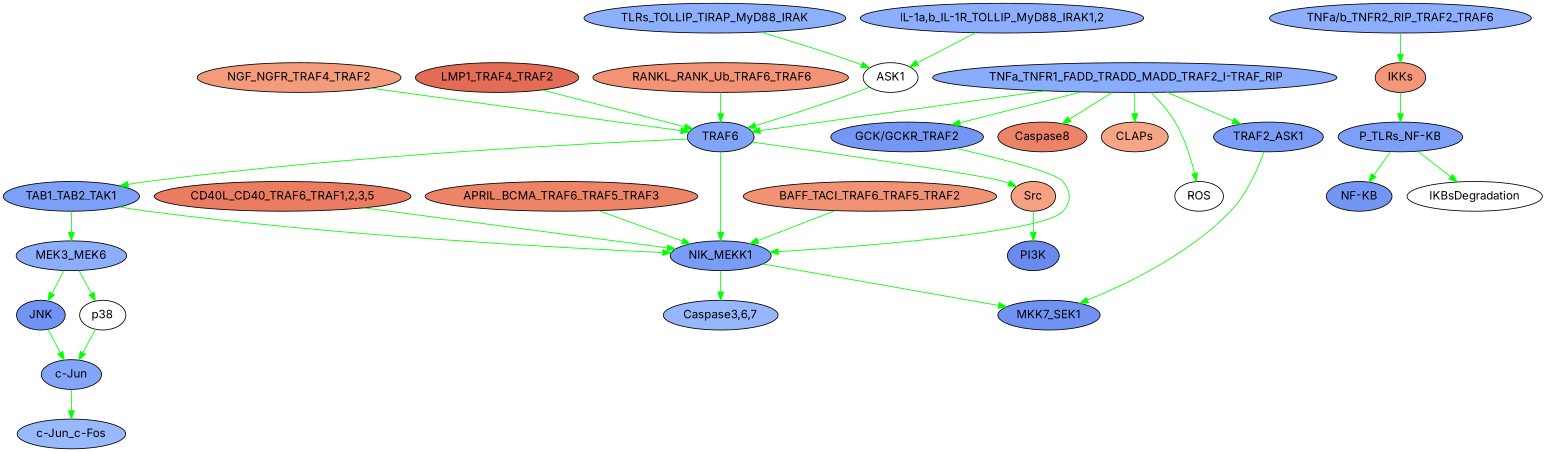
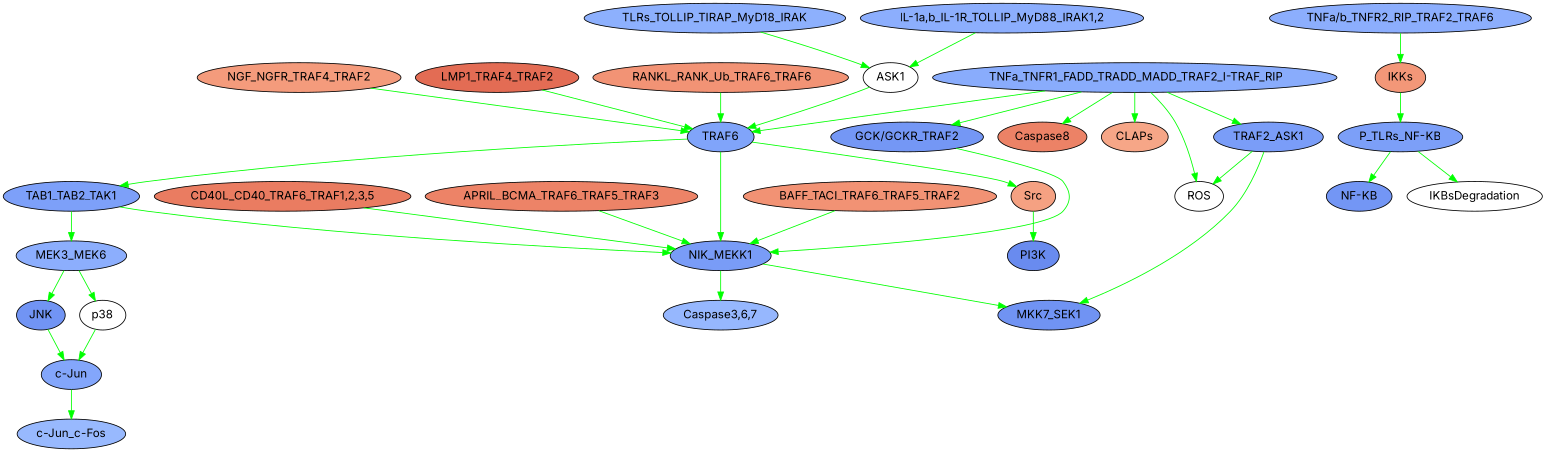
  strict digraph {
    fontname=Inter
    node [color=black fillcolor="#ffffff" fontname=Inter style=filled]
    edge [color=green fontname=Inter]
    "CD40L_CD40_TRAF6_TRAF1,2,3,5" [fillcolor="#EA7C61"]
    NIK_MEKK1 [fillcolor="#799CF7"]
    MKK7_SEK1 [fillcolor="#7093F3"]
    "Caspase3,6,7" [fillcolor="#96B7FE"]
    IKKs [fillcolor="#F39778"]
    n6 [fillcolor="#7C9FF8" label="P_TLRs_NF-KB"]
    "NF-KB" [fillcolor="#7396F5"]
    IKBsDegradation
    " RANKL_RANK_Ub_TRAF6_TRAF6" [fillcolor="#F29375"]
    TRAF6 [fillcolor="#80A4FA"]
    TAB1_TAB2_TAK1 [fillcolor="#7DA0F9"]
    Src [fillcolor="#F5A182"]
    MEK3_MEK6 [fillcolor="#8CAEFD"]
    PI3K [fillcolor="#698BEF"]
    JNK [fillcolor="#7194F4"]
    p38
    "c-Jun" [fillcolor="#83A6FB"]
    "c-Jun_c-Fos" [fillcolor="#98B9FE"]
-   TLRs_TOLLIP_TIRAP_MyD88_IRAK [fillcolor="#8DB0FD"]
+   TLRs_TOLLIP_TIRAP_MyD88_IRAK [fillcolor="#8DB0FD" label=TLRs_TOLLIP_TIRAP_MyD18_IRAK]
    ASK1
    TRAF2_ASK1 [fillcolor="#7A9DF8"]
    ROS
    "IL-1a,b_IL-1R_TOLLIP_MyD88_IRAK1,2" [fillcolor="#8CAEFD"]
    APRIL_BCMA_TRAF6_TRAF5_TRAF3 [fillcolor="#ED8367"]
    NGF_NGFR_TRAF4_TRAF2 [fillcolor="#F49B7C"]
    BAFF_TACI_TRAF6_TRAF5_TRAF2 [fillcolor="#F29274"]
    Caspase8 [fillcolor="#EC8266"]
    "TNFa/b_TNFR2_RIP_TRAF2_TRAF6" [fillcolor="#8CAEFD"]
    " TNFa_TNFR1_FADD_TRADD_MADD_TRAF2_I-TRAF_RIP" [fillcolor="#89ACFC"]
    CLAPs [fillcolor="#F6A687"]
    "GCK/GCKR_TRAF2" [fillcolor="#7497F5"]
    LMP1_TRAF4_TRAF2 [fillcolor="#E36C54"]
    "CD40L_CD40_TRAF6_TRAF1,2,3,5" -> NIK_MEKK1
    NIK_MEKK1 -> MKK7_SEK1
    NIK_MEKK1 -> "Caspase3,6,7"
    IKKs -> n6
    n6 -> "NF-KB"
    n6 -> IKBsDegradation
    " RANKL_RANK_Ub_TRAF6_TRAF6" -> TRAF6
    TRAF6 -> NIK_MEKK1
    TRAF6 -> TAB1_TAB2_TAK1
    TRAF6 -> Src
    TAB1_TAB2_TAK1 -> NIK_MEKK1
    TAB1_TAB2_TAK1 -> MEK3_MEK6
    Src -> PI3K
    MEK3_MEK6 -> JNK
    MEK3_MEK6 -> p38
    JNK -> "c-Jun"
    p38 -> "c-Jun"
    "c-Jun" -> "c-Jun_c-Fos"
    TLRs_TOLLIP_TIRAP_MyD88_IRAK -> ASK1
    ASK1 -> TRAF6
    TRAF2_ASK1 -> MKK7_SEK1
+   TRAF2_ASK1 -> ROS
    "IL-1a,b_IL-1R_TOLLIP_MyD88_IRAK1,2" -> ASK1
    APRIL_BCMA_TRAF6_TRAF5_TRAF3 -> NIK_MEKK1
    NGF_NGFR_TRAF4_TRAF2 -> TRAF6
    BAFF_TACI_TRAF6_TRAF5_TRAF2 -> NIK_MEKK1
    "TNFa/b_TNFR2_RIP_TRAF2_TRAF6" -> IKKs
    " TNFa_TNFR1_FADD_TRADD_MADD_TRAF2_I-TRAF_RIP" -> TRAF6
    " TNFa_TNFR1_FADD_TRADD_MADD_TRAF2_I-TRAF_RIP" -> TRAF2_ASK1
    " TNFa_TNFR1_FADD_TRADD_MADD_TRAF2_I-TRAF_RIP" -> ROS
    " TNFa_TNFR1_FADD_TRADD_MADD_TRAF2_I-TRAF_RIP" -> Caspase8
    " TNFa_TNFR1_FADD_TRADD_MADD_TRAF2_I-TRAF_RIP" -> CLAPs
    " TNFa_TNFR1_FADD_TRADD_MADD_TRAF2_I-TRAF_RIP" -> "GCK/GCKR_TRAF2"
    "GCK/GCKR_TRAF2" -> NIK_MEKK1
    LMP1_TRAF4_TRAF2 -> TRAF6
  }
